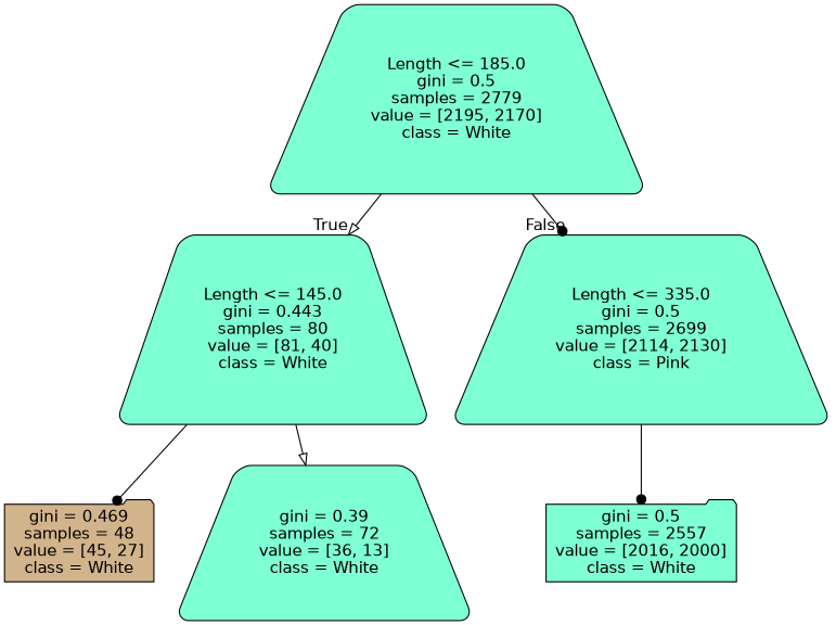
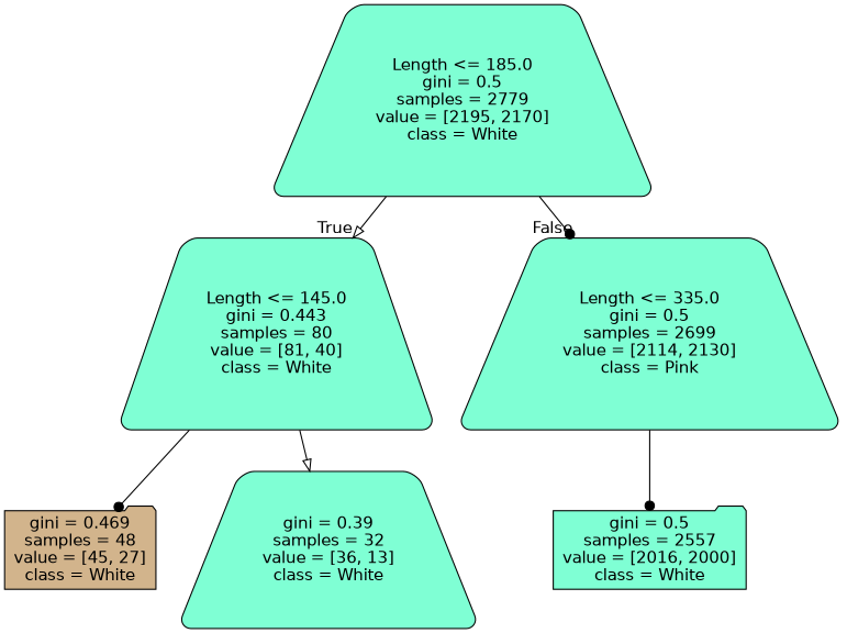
  digraph {
    node [color=black fillcolor=aquamarine fontname=helvetica shape=trapezium style="filled, rounded"]
    edge [arrowhead=dot fontname=helvetica]
    n1 [label="Length <= 185.0\ngini = 0.5\nsamples = 2779\nvalue = [2195, 2170]\nclass = White"]
    n2 [label="Length <= 145.0\ngini = 0.443\nsamples = 80\nvalue = [81, 40]\nclass = White"]
    n3 [label="Length <= 335.0\ngini = 0.5\nsamples = 2699\nvalue = [2114, 2130]\nclass = Pink"]
    n4 [fillcolor=tan label="gini = 0.469\nsamples = 48\nvalue = [45, 27]\nclass = White" shape=folder]
-   n5 [label="gini = 0.39\nsamples = 72\nvalue = [36, 13]\nclass = White"]
+   n5 [label="gini = 0.39\nsamples = 32\nvalue = [36, 13]\nclass = White"]
    n6 [label="gini = 0.5\nsamples = 2557\nvalue = [2016, 2000]\nclass = White" shape=folder]
    n1 -> n2 [arrowhead=onormal headlabel=True labelangle=45 labeldistance=2.5]
    n1 -> n3 [headlabel=False labelangle=-45 labeldistance=2.5]
    n2 -> n4
    n2 -> n5 [arrowhead=onormal]
    n3 -> n6
  }
